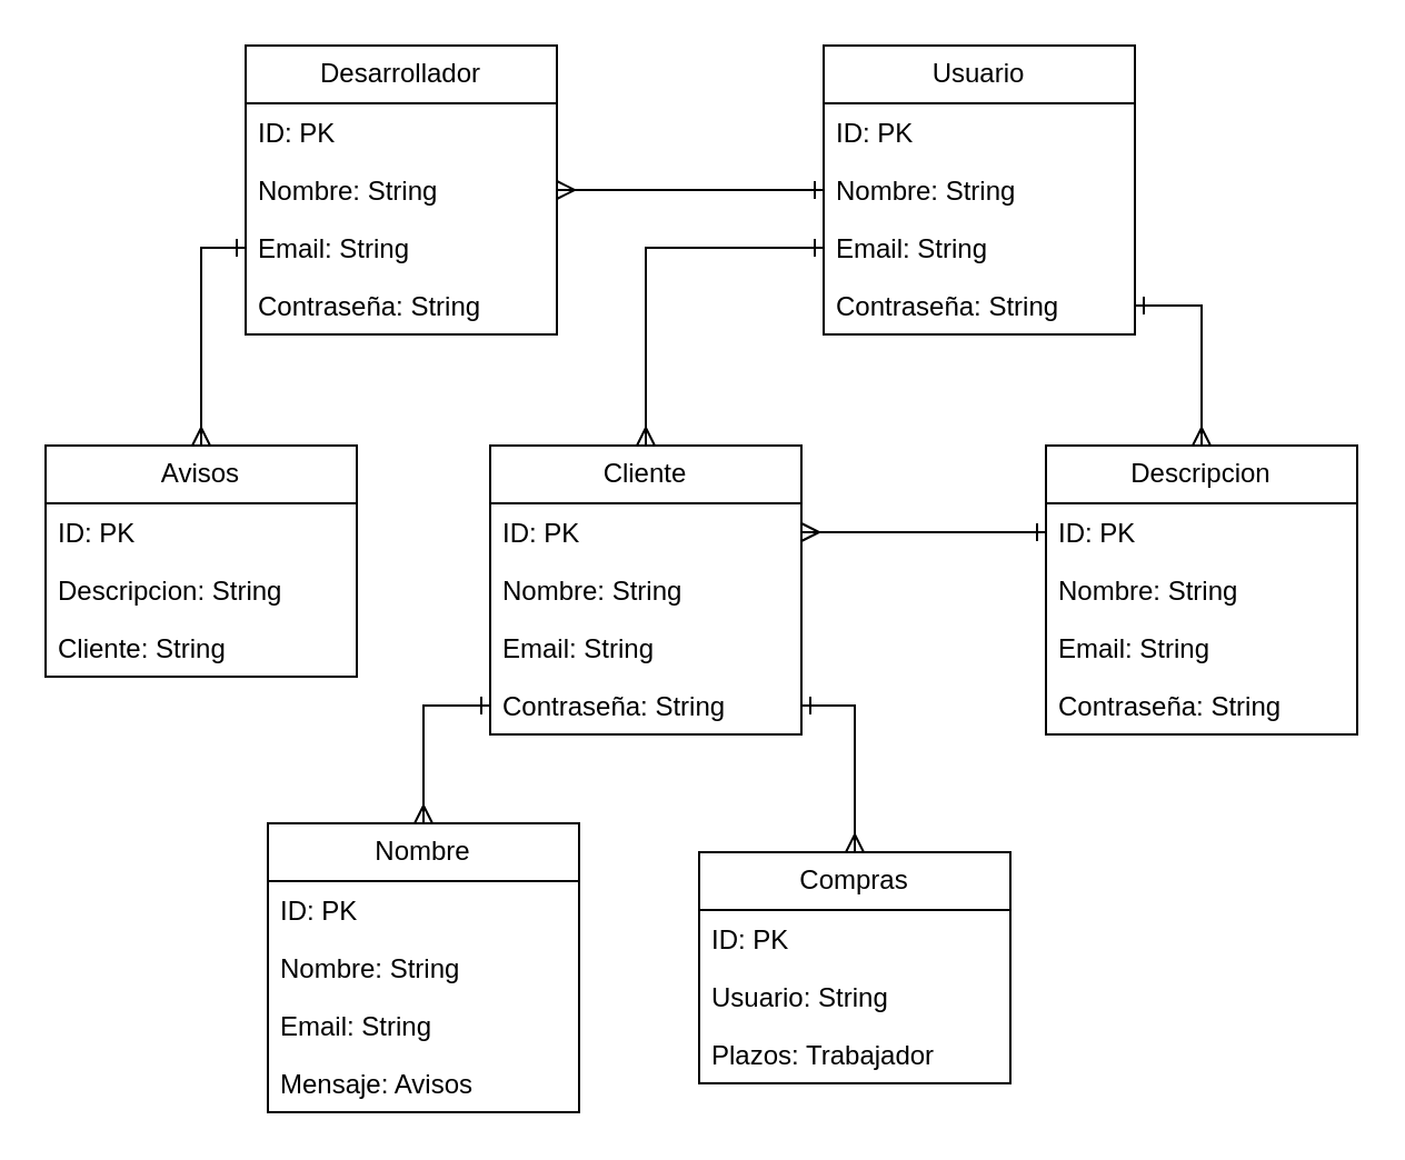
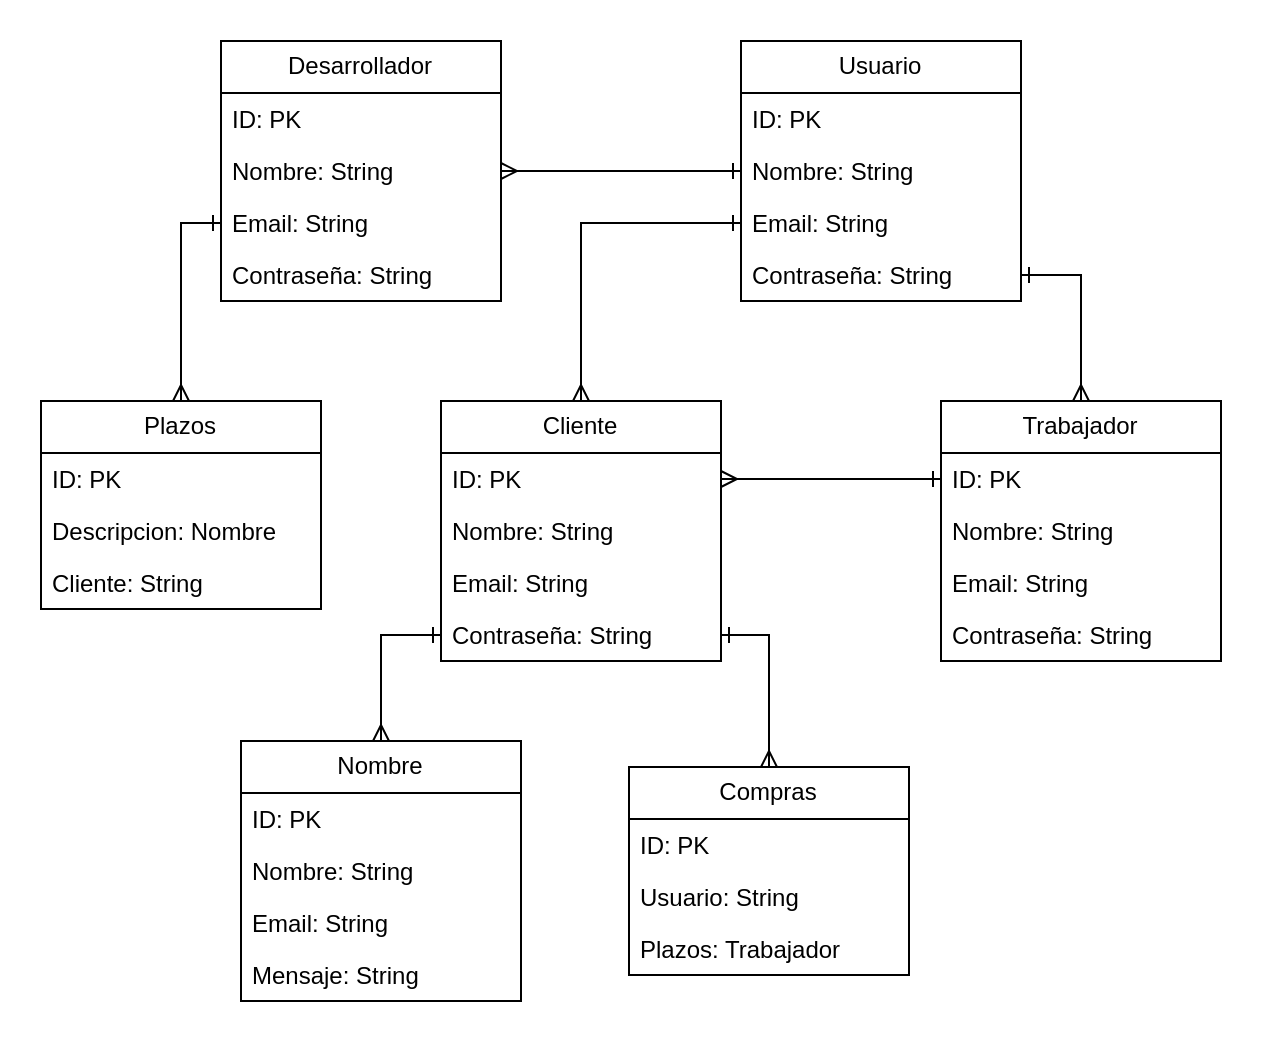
  <mxCell id="0" />
  <mxCell id="1" parent="0" />
  <mxCell id="2" value="Desarrollador" style="swimlane;fontStyle=0;childLayout=stackLayout;horizontal=1;startSize=26;fillColor=none;horizontalStack=0;resizeParent=1;resizeParentMax=0;resizeLast=0;collapsible=1;marginBottom=0;whiteSpace=wrap;html=1;" vertex="1" parent="1"><mxGeometry x="110" y="20" width="140" height="130" as="geometry" /></mxCell>
  <mxCell id="3" value="ID: PK" style="text;strokeColor=none;fillColor=none;align=left;verticalAlign=top;spacingLeft=4;spacingRight=4;overflow=hidden;rotatable=0;points=[[0,0.5],[1,0.5]];portConstraint=eastwest;whiteSpace=wrap;html=1;" vertex="1" parent="2"><mxGeometry y="26" width="140" height="26" as="geometry" /></mxCell>
  <mxCell id="4" value="Nombre: String" style="text;strokeColor=none;fillColor=none;align=left;verticalAlign=top;spacingLeft=4;spacingRight=4;overflow=hidden;rotatable=0;points=[[0,0.5],[1,0.5]];portConstraint=eastwest;whiteSpace=wrap;html=1;" vertex="1" parent="2"><mxGeometry y="52" width="140" height="26" as="geometry" /></mxCell>
  <mxCell id="5" value="Email: String" style="text;strokeColor=none;fillColor=none;align=left;verticalAlign=top;spacingLeft=4;spacingRight=4;overflow=hidden;rotatable=0;points=[[0,0.5],[1,0.5]];portConstraint=eastwest;whiteSpace=wrap;html=1;" vertex="1" parent="2"><mxGeometry y="78" width="140" height="26" as="geometry" /></mxCell>
  <mxCell id="6" value="Contraseña: String" style="text;strokeColor=none;fillColor=none;align=left;verticalAlign=top;spacingLeft=4;spacingRight=4;overflow=hidden;rotatable=0;points=[[0,0.5],[1,0.5]];portConstraint=eastwest;whiteSpace=wrap;html=1;" vertex="1" parent="2"><mxGeometry y="104" width="140" height="26" as="geometry" /></mxCell>
  <mxCell id="7" value="Usuario" style="swimlane;fontStyle=0;childLayout=stackLayout;horizontal=1;startSize=26;fillColor=none;horizontalStack=0;resizeParent=1;resizeParentMax=0;resizeLast=0;collapsible=1;marginBottom=0;whiteSpace=wrap;html=1;" vertex="1" parent="1"><mxGeometry x="370" y="20" width="140" height="130" as="geometry" /></mxCell>
  <mxCell id="8" value="ID: PK" style="text;strokeColor=none;fillColor=none;align=left;verticalAlign=top;spacingLeft=4;spacingRight=4;overflow=hidden;rotatable=0;points=[[0,0.5],[1,0.5]];portConstraint=eastwest;whiteSpace=wrap;html=1;" vertex="1" parent="7"><mxGeometry y="26" width="140" height="26" as="geometry" /></mxCell>
  <mxCell id="9" value="Nombre: String" style="text;strokeColor=none;fillColor=none;align=left;verticalAlign=top;spacingLeft=4;spacingRight=4;overflow=hidden;rotatable=0;points=[[0,0.5],[1,0.5]];portConstraint=eastwest;whiteSpace=wrap;html=1;" vertex="1" parent="7"><mxGeometry y="52" width="140" height="26" as="geometry" /></mxCell>
  <mxCell id="10" value="Email: String" style="text;strokeColor=none;fillColor=none;align=left;verticalAlign=top;spacingLeft=4;spacingRight=4;overflow=hidden;rotatable=0;points=[[0,0.5],[1,0.5]];portConstraint=eastwest;whiteSpace=wrap;html=1;" vertex="1" parent="7"><mxGeometry y="78" width="140" height="26" as="geometry" /></mxCell>
  <mxCell id="11" value="Contraseña: String" style="text;strokeColor=none;fillColor=none;align=left;verticalAlign=top;spacingLeft=4;spacingRight=4;overflow=hidden;rotatable=0;points=[[0,0.5],[1,0.5]];portConstraint=eastwest;whiteSpace=wrap;html=1;" vertex="1" parent="7"><mxGeometry y="104" width="140" height="26" as="geometry" /></mxCell>
- <mxCell id="12" value="Avisos" style="swimlane;fontStyle=0;childLayout=stackLayout;horizontal=1;startSize=26;fillColor=none;horizontalStack=0;resizeParent=1;resizeParentMax=0;resizeLast=0;collapsible=1;marginBottom=0;whiteSpace=wrap;html=1;" vertex="1" parent="1"><mxGeometry x="20" y="200" width="140" height="104" as="geometry" /></mxCell>
+ <mxCell id="12" value="Plazos" style="swimlane;fontStyle=0;childLayout=stackLayout;horizontal=1;startSize=26;fillColor=none;horizontalStack=0;resizeParent=1;resizeParentMax=0;resizeLast=0;collapsible=1;marginBottom=0;whiteSpace=wrap;html=1;" vertex="1" parent="1"><mxGeometry x="20" y="200" width="140" height="104" as="geometry" /></mxCell>
  <mxCell id="13" value="ID: PK" style="text;strokeColor=none;fillColor=none;align=left;verticalAlign=top;spacingLeft=4;spacingRight=4;overflow=hidden;rotatable=0;points=[[0,0.5],[1,0.5]];portConstraint=eastwest;whiteSpace=wrap;html=1;" vertex="1" parent="12"><mxGeometry y="26" width="140" height="26" as="geometry" /></mxCell>
- <mxCell id="14" value="Descripcion: String" style="text;strokeColor=none;fillColor=none;align=left;verticalAlign=top;spacingLeft=4;spacingRight=4;overflow=hidden;rotatable=0;points=[[0,0.5],[1,0.5]];portConstraint=eastwest;whiteSpace=wrap;html=1;" vertex="1" parent="12"><mxGeometry y="52" width="140" height="26" as="geometry" /></mxCell>
+ <mxCell id="14" value="Descripcion: Nombre" style="text;strokeColor=none;fillColor=none;align=left;verticalAlign=top;spacingLeft=4;spacingRight=4;overflow=hidden;rotatable=0;points=[[0,0.5],[1,0.5]];portConstraint=eastwest;whiteSpace=wrap;html=1;" vertex="1" parent="12"><mxGeometry y="52" width="140" height="26" as="geometry" /></mxCell>
  <mxCell id="15" value="Cliente: String" style="text;strokeColor=none;fillColor=none;align=left;verticalAlign=top;spacingLeft=4;spacingRight=4;overflow=hidden;rotatable=0;points=[[0,0.5],[1,0.5]];portConstraint=eastwest;whiteSpace=wrap;html=1;" vertex="1" parent="12"><mxGeometry y="78" width="140" height="26" as="geometry" /></mxCell>
  <mxCell id="16" value="Cliente" style="swimlane;fontStyle=0;childLayout=stackLayout;horizontal=1;startSize=26;fillColor=none;horizontalStack=0;resizeParent=1;resizeParentMax=0;resizeLast=0;collapsible=1;marginBottom=0;whiteSpace=wrap;html=1;" vertex="1" parent="1"><mxGeometry x="220" y="200" width="140" height="130" as="geometry" /></mxCell>
  <mxCell id="17" value="ID: PK" style="text;strokeColor=none;fillColor=none;align=left;verticalAlign=top;spacingLeft=4;spacingRight=4;overflow=hidden;rotatable=0;points=[[0,0.5],[1,0.5]];portConstraint=eastwest;whiteSpace=wrap;html=1;" vertex="1" parent="16"><mxGeometry y="26" width="140" height="26" as="geometry" /></mxCell>
  <mxCell id="18" value="Nombre: String" style="text;strokeColor=none;fillColor=none;align=left;verticalAlign=top;spacingLeft=4;spacingRight=4;overflow=hidden;rotatable=0;points=[[0,0.5],[1,0.5]];portConstraint=eastwest;whiteSpace=wrap;html=1;" vertex="1" parent="16"><mxGeometry y="52" width="140" height="26" as="geometry" /></mxCell>
  <mxCell id="19" value="Email: String" style="text;strokeColor=none;fillColor=none;align=left;verticalAlign=top;spacingLeft=4;spacingRight=4;overflow=hidden;rotatable=0;points=[[0,0.5],[1,0.5]];portConstraint=eastwest;whiteSpace=wrap;html=1;" vertex="1" parent="16"><mxGeometry y="78" width="140" height="26" as="geometry" /></mxCell>
  <mxCell id="20" value="Contraseña: String" style="text;strokeColor=none;fillColor=none;align=left;verticalAlign=top;spacingLeft=4;spacingRight=4;overflow=hidden;rotatable=0;points=[[0,0.5],[1,0.5]];portConstraint=eastwest;whiteSpace=wrap;html=1;" vertex="1" parent="16"><mxGeometry y="104" width="140" height="26" as="geometry" /></mxCell>
- <mxCell id="21" value="Descripcion" style="swimlane;fontStyle=0;childLayout=stackLayout;horizontal=1;startSize=26;fillColor=none;horizontalStack=0;resizeParent=1;resizeParentMax=0;resizeLast=0;collapsible=1;marginBottom=0;whiteSpace=wrap;html=1;" vertex="1" parent="1"><mxGeometry x="470" y="200" width="140" height="130" as="geometry" /></mxCell>
+ <mxCell id="21" value="Trabajador" style="swimlane;fontStyle=0;childLayout=stackLayout;horizontal=1;startSize=26;fillColor=none;horizontalStack=0;resizeParent=1;resizeParentMax=0;resizeLast=0;collapsible=1;marginBottom=0;whiteSpace=wrap;html=1;" vertex="1" parent="1"><mxGeometry x="470" y="200" width="140" height="130" as="geometry" /></mxCell>
  <mxCell id="22" value="ID: PK" style="text;strokeColor=none;fillColor=none;align=left;verticalAlign=top;spacingLeft=4;spacingRight=4;overflow=hidden;rotatable=0;points=[[0,0.5],[1,0.5]];portConstraint=eastwest;whiteSpace=wrap;html=1;" vertex="1" parent="21"><mxGeometry y="26" width="140" height="26" as="geometry" /></mxCell>
  <mxCell id="23" value="Nombre: String" style="text;strokeColor=none;fillColor=none;align=left;verticalAlign=top;spacingLeft=4;spacingRight=4;overflow=hidden;rotatable=0;points=[[0,0.5],[1,0.5]];portConstraint=eastwest;whiteSpace=wrap;html=1;" vertex="1" parent="21"><mxGeometry y="52" width="140" height="26" as="geometry" /></mxCell>
  <mxCell id="24" value="Email: String" style="text;strokeColor=none;fillColor=none;align=left;verticalAlign=top;spacingLeft=4;spacingRight=4;overflow=hidden;rotatable=0;points=[[0,0.5],[1,0.5]];portConstraint=eastwest;whiteSpace=wrap;html=1;" vertex="1" parent="21"><mxGeometry y="78" width="140" height="26" as="geometry" /></mxCell>
  <mxCell id="25" value="Contraseña: String" style="text;strokeColor=none;fillColor=none;align=left;verticalAlign=top;spacingLeft=4;spacingRight=4;overflow=hidden;rotatable=0;points=[[0,0.5],[1,0.5]];portConstraint=eastwest;whiteSpace=wrap;html=1;" vertex="1" parent="21"><mxGeometry y="104" width="140" height="26" as="geometry" /></mxCell>
  <mxCell id="26" value="Nombre" style="swimlane;fontStyle=0;childLayout=stackLayout;horizontal=1;startSize=26;fillColor=none;horizontalStack=0;resizeParent=1;resizeParentMax=0;resizeLast=0;collapsible=1;marginBottom=0;whiteSpace=wrap;html=1;" vertex="1" parent="1"><mxGeometry x="120" y="370" width="140" height="130" as="geometry" /></mxCell>
  <mxCell id="27" value="ID: PK" style="text;strokeColor=none;fillColor=none;align=left;verticalAlign=top;spacingLeft=4;spacingRight=4;overflow=hidden;rotatable=0;points=[[0,0.5],[1,0.5]];portConstraint=eastwest;whiteSpace=wrap;html=1;" vertex="1" parent="26"><mxGeometry y="26" width="140" height="26" as="geometry" /></mxCell>
  <mxCell id="28" value="Nombre: String" style="text;strokeColor=none;fillColor=none;align=left;verticalAlign=top;spacingLeft=4;spacingRight=4;overflow=hidden;rotatable=0;points=[[0,0.5],[1,0.5]];portConstraint=eastwest;whiteSpace=wrap;html=1;" vertex="1" parent="26"><mxGeometry y="52" width="140" height="26" as="geometry" /></mxCell>
  <mxCell id="29" value="Email: String" style="text;strokeColor=none;fillColor=none;align=left;verticalAlign=top;spacingLeft=4;spacingRight=4;overflow=hidden;rotatable=0;points=[[0,0.5],[1,0.5]];portConstraint=eastwest;whiteSpace=wrap;html=1;" vertex="1" parent="26"><mxGeometry y="78" width="140" height="26" as="geometry" /></mxCell>
- <mxCell id="30" value="Mensaje: Avisos" style="text;strokeColor=none;fillColor=none;align=left;verticalAlign=top;spacingLeft=4;spacingRight=4;overflow=hidden;rotatable=0;points=[[0,0.5],[1,0.5]];portConstraint=eastwest;whiteSpace=wrap;html=1;" vertex="1" parent="26"><mxGeometry y="104" width="140" height="26" as="geometry" /></mxCell>
+ <mxCell id="30" value="Mensaje: String" style="text;strokeColor=none;fillColor=none;align=left;verticalAlign=top;spacingLeft=4;spacingRight=4;overflow=hidden;rotatable=0;points=[[0,0.5],[1,0.5]];portConstraint=eastwest;whiteSpace=wrap;html=1;" vertex="1" parent="26"><mxGeometry y="104" width="140" height="26" as="geometry" /></mxCell>
  <mxCell id="31" value="Compras" style="swimlane;fontStyle=0;childLayout=stackLayout;horizontal=1;startSize=26;fillColor=none;horizontalStack=0;resizeParent=1;resizeParentMax=0;resizeLast=0;collapsible=1;marginBottom=0;whiteSpace=wrap;html=1;" vertex="1" parent="1"><mxGeometry x="314" y="383" width="140" height="104" as="geometry" /></mxCell>
  <mxCell id="32" value="ID: PK" style="text;strokeColor=none;fillColor=none;align=left;verticalAlign=top;spacingLeft=4;spacingRight=4;overflow=hidden;rotatable=0;points=[[0,0.5],[1,0.5]];portConstraint=eastwest;whiteSpace=wrap;html=1;" vertex="1" parent="31"><mxGeometry y="26" width="140" height="26" as="geometry" /></mxCell>
  <mxCell id="33" value="Usuario: String" style="text;strokeColor=none;fillColor=none;align=left;verticalAlign=top;spacingLeft=4;spacingRight=4;overflow=hidden;rotatable=0;points=[[0,0.5],[1,0.5]];portConstraint=eastwest;whiteSpace=wrap;html=1;" vertex="1" parent="31"><mxGeometry y="52" width="140" height="26" as="geometry" /></mxCell>
  <mxCell id="34" value="Plazos: Trabajador" style="text;strokeColor=none;fillColor=none;align=left;verticalAlign=top;spacingLeft=4;spacingRight=4;overflow=hidden;rotatable=0;points=[[0,0.5],[1,0.5]];portConstraint=eastwest;whiteSpace=wrap;html=1;" vertex="1" parent="31"><mxGeometry y="78" width="140" height="26" as="geometry" /></mxCell>
  <mxCell id="35" style="edgeStyle=orthogonalEdgeStyle;rounded=0;orthogonalLoop=1;jettySize=auto;html=1;entryX=0;entryY=0.5;entryDx=0;entryDy=0;endArrow=ERone;endFill=0;startArrow=ERmany;startFill=0;" edge="1" parent="1" source="4" target="9"><mxGeometry relative="1" as="geometry" /></mxCell>
  <mxCell id="36" style="edgeStyle=orthogonalEdgeStyle;rounded=0;orthogonalLoop=1;jettySize=auto;html=1;entryX=0;entryY=0.5;entryDx=0;entryDy=0;endArrow=ERone;endFill=0;startArrow=ERmany;startFill=0;exitX=0.5;exitY=0;exitDx=0;exitDy=0;" edge="1" parent="1" source="12" target="5"><mxGeometry relative="1" as="geometry"><mxPoint x="40" y="150" as="sourcePoint" /><mxPoint x="240" y="150" as="targetPoint" /></mxGeometry></mxCell>
  <mxCell id="37" style="edgeStyle=orthogonalEdgeStyle;rounded=0;orthogonalLoop=1;jettySize=auto;html=1;entryX=0;entryY=0.5;entryDx=0;entryDy=0;endArrow=ERone;endFill=0;startArrow=ERmany;startFill=0;exitX=1;exitY=0.5;exitDx=0;exitDy=0;" edge="1" parent="1" source="17" target="22"><mxGeometry relative="1" as="geometry"><mxPoint x="270" y="105" as="sourcePoint" /><mxPoint x="470" y="105" as="targetPoint" /></mxGeometry></mxCell>
  <mxCell id="38" style="edgeStyle=orthogonalEdgeStyle;rounded=0;orthogonalLoop=1;jettySize=auto;html=1;entryX=0;entryY=0.5;entryDx=0;entryDy=0;endArrow=ERone;endFill=0;startArrow=ERmany;startFill=0;exitX=0.5;exitY=0;exitDx=0;exitDy=0;" edge="1" parent="1" source="26" target="20"><mxGeometry relative="1" as="geometry"><mxPoint x="270" y="360" as="sourcePoint" /><mxPoint x="370" y="350" as="targetPoint" /></mxGeometry></mxCell>
  <mxCell id="39" style="edgeStyle=orthogonalEdgeStyle;rounded=0;orthogonalLoop=1;jettySize=auto;html=1;entryX=1;entryY=0.5;entryDx=0;entryDy=0;endArrow=ERone;endFill=0;startArrow=ERmany;startFill=0;exitX=0.5;exitY=0;exitDx=0;exitDy=0;" edge="1" parent="1" source="31" target="20"><mxGeometry relative="1" as="geometry"><mxPoint x="160" y="380" as="sourcePoint" /><mxPoint x="220" y="327" as="targetPoint" /></mxGeometry></mxCell>
  <mxCell id="40" style="edgeStyle=orthogonalEdgeStyle;rounded=0;orthogonalLoop=1;jettySize=auto;html=1;entryX=0;entryY=0.5;entryDx=0;entryDy=0;endArrow=ERone;endFill=0;startArrow=ERmany;startFill=0;exitX=0.5;exitY=0;exitDx=0;exitDy=0;" edge="1" parent="1" source="16" target="10"><mxGeometry relative="1" as="geometry"><mxPoint x="260" y="95" as="sourcePoint" /><mxPoint x="460" y="95" as="targetPoint" /></mxGeometry></mxCell>
  <mxCell id="41" style="edgeStyle=orthogonalEdgeStyle;rounded=0;orthogonalLoop=1;jettySize=auto;html=1;entryX=1;entryY=0.5;entryDx=0;entryDy=0;endArrow=ERone;endFill=0;startArrow=ERmany;startFill=0;exitX=0.5;exitY=0;exitDx=0;exitDy=0;" edge="1" parent="1" source="21" target="11"><mxGeometry relative="1" as="geometry"><mxPoint x="290" y="210" as="sourcePoint" /><mxPoint x="460" y="121" as="targetPoint" /></mxGeometry></mxCell>
